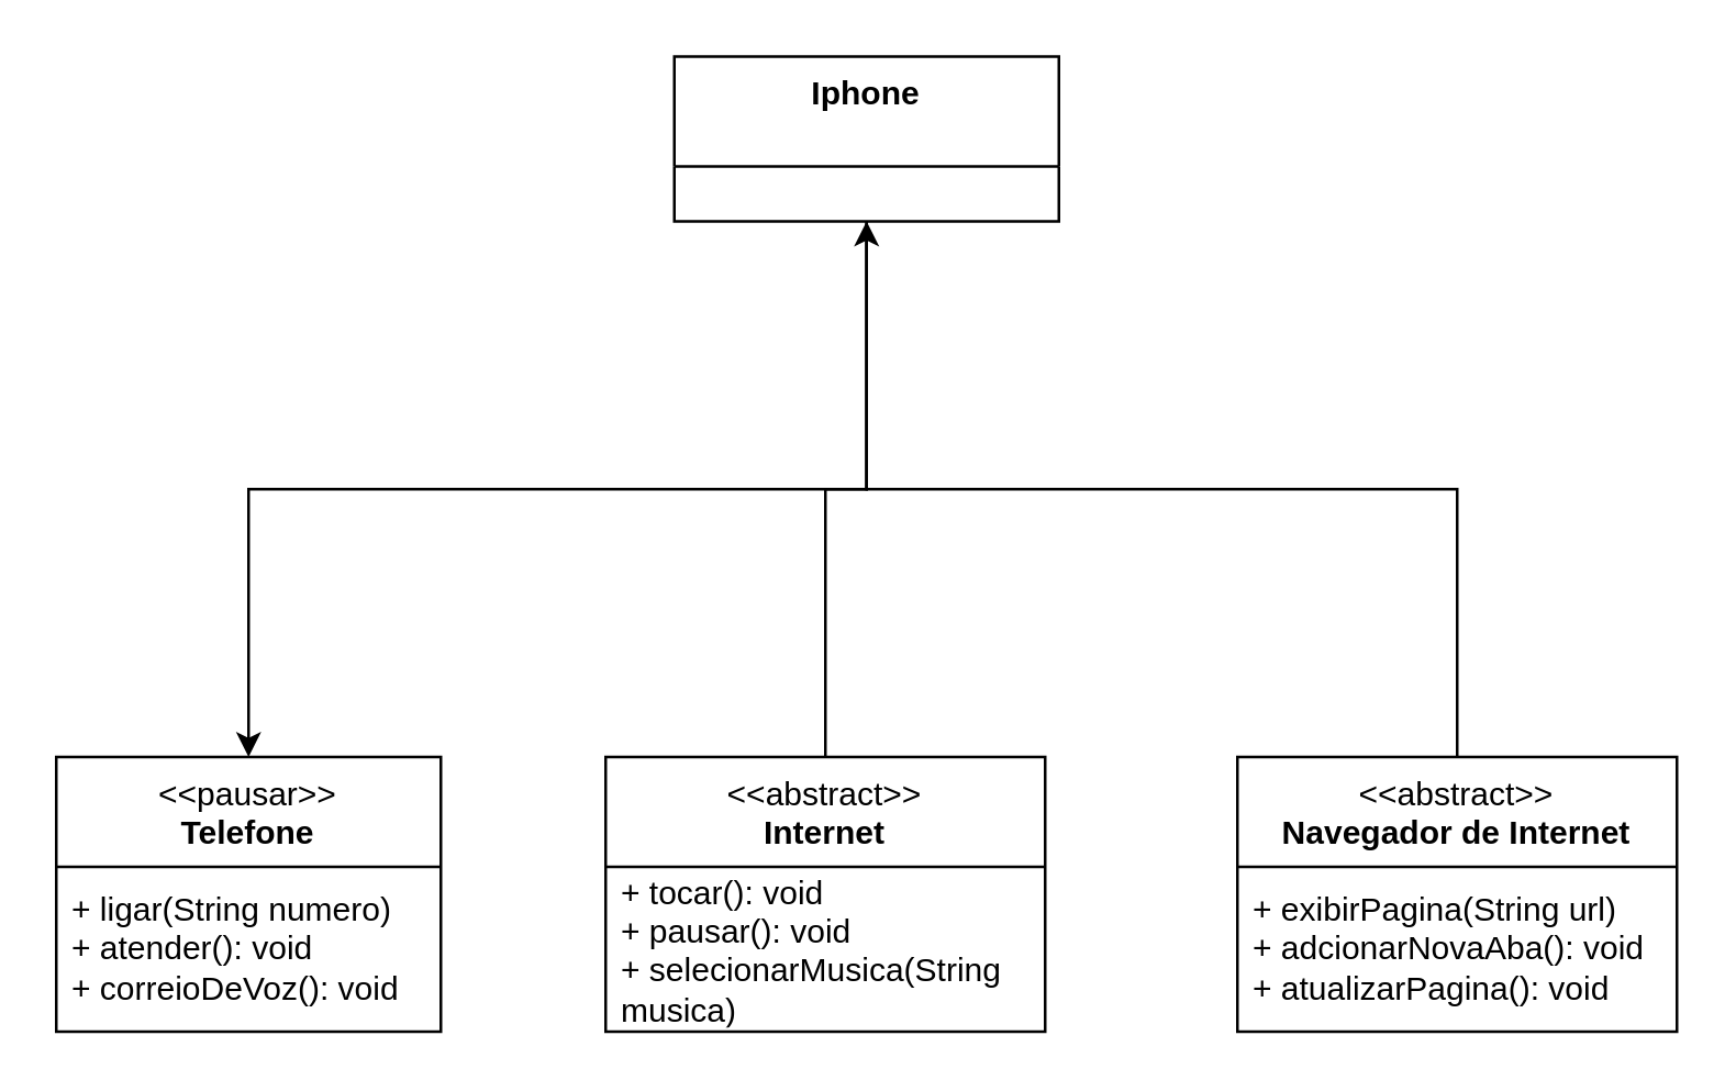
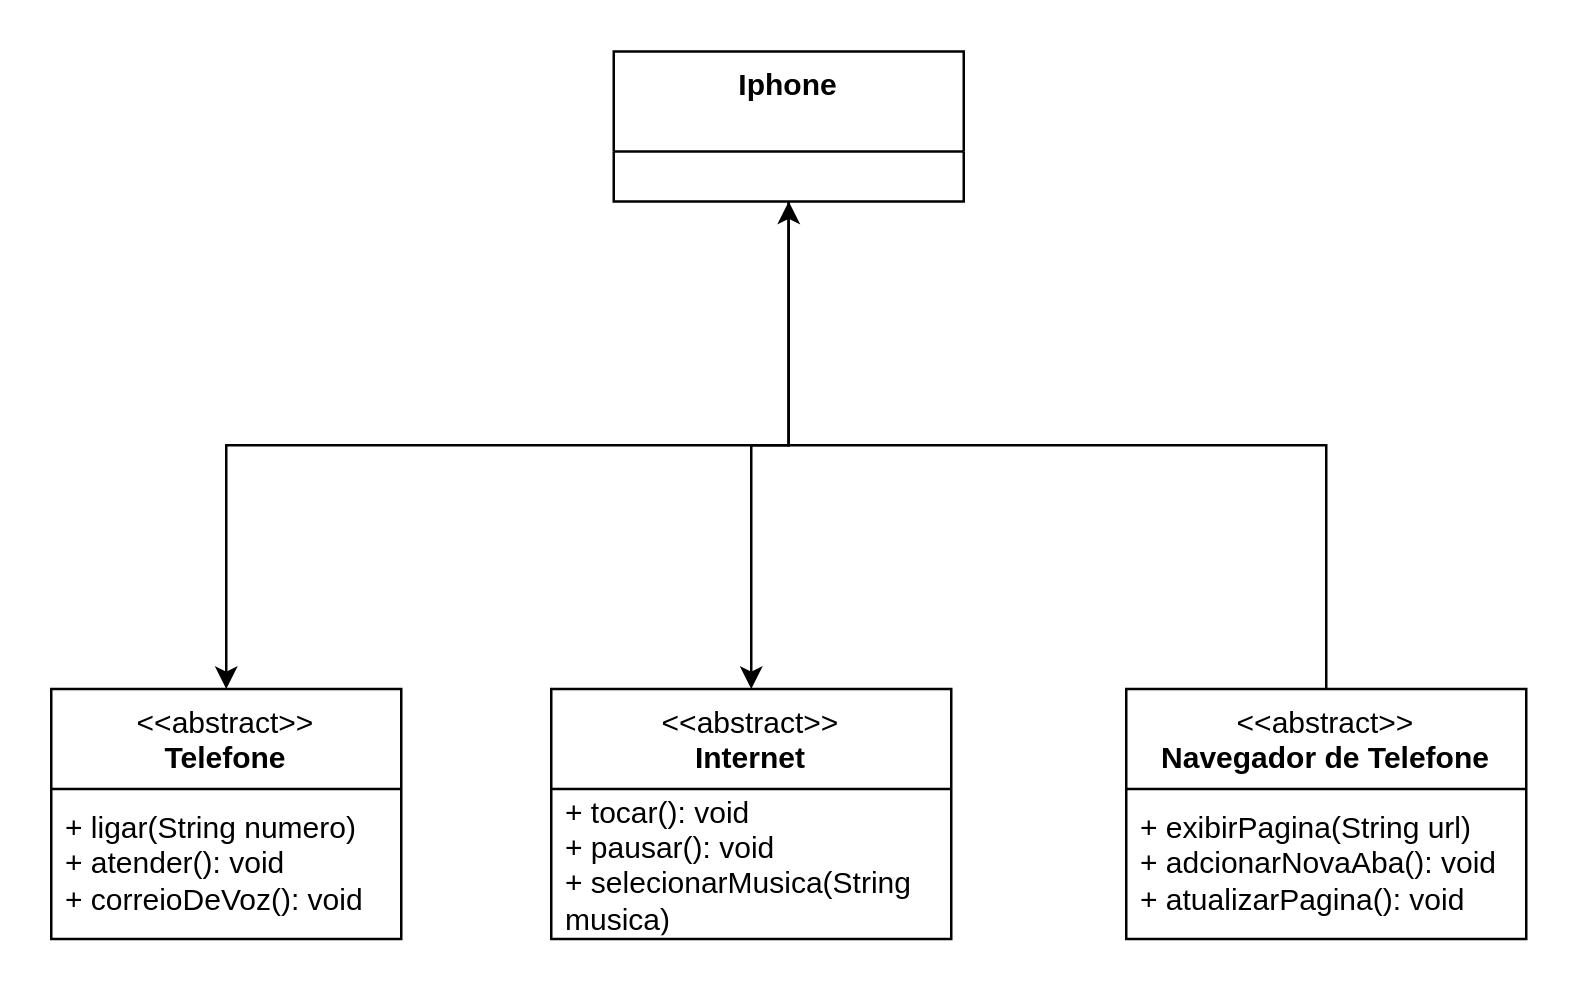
  <mxCell id="0" />
  <mxCell id="1" parent="0" />
- <mxCell id="2" value="&amp;lt;&amp;lt;pausar&amp;gt;&amp;gt;&lt;br&gt;&lt;b&gt;Telefone&lt;/b&gt;" style="swimlane;fontStyle=0;align=center;verticalAlign=top;childLayout=stackLayout;horizontal=1;startSize=40;horizontalStack=0;resizeParent=1;resizeParentMax=0;resizeLast=0;collapsible=0;marginBottom=0;html=1;whiteSpace=wrap;" parent="1" vertex="1"><mxGeometry x="20" y="275" width="140" height="100" as="geometry" /></mxCell>
+ <mxCell id="2" value="&amp;lt;&amp;lt;abstract&amp;gt;&amp;gt;&lt;br&gt;&lt;b&gt;Telefone&lt;/b&gt;" style="swimlane;fontStyle=0;align=center;verticalAlign=top;childLayout=stackLayout;horizontal=1;startSize=40;horizontalStack=0;resizeParent=1;resizeParentMax=0;resizeLast=0;collapsible=0;marginBottom=0;html=1;whiteSpace=wrap;" parent="1" vertex="1"><mxGeometry x="20" y="275" width="140" height="100" as="geometry" /></mxCell>
  <mxCell id="3" value="+ ligar(String numero)&lt;div&gt;+ atender(): void&lt;/div&gt;&lt;div&gt;+ correioDeVoz(): void&lt;/div&gt;" style="text;html=1;strokeColor=none;fillColor=none;align=left;verticalAlign=middle;spacingLeft=4;spacingRight=4;overflow=hidden;rotatable=0;points=[[0,0.5],[1,0.5]];portConstraint=eastwest;whiteSpace=wrap;" parent="2" vertex="1"><mxGeometry y="40" width="140" height="60" as="geometry" /></mxCell>
  <mxCell id="4" value="&amp;lt;&amp;lt;abstract&amp;gt;&amp;gt;&lt;br&gt;&lt;b&gt;Internet&lt;/b&gt;" style="swimlane;fontStyle=0;align=center;verticalAlign=top;childLayout=stackLayout;horizontal=1;startSize=40;horizontalStack=0;resizeParent=1;resizeParentMax=0;resizeLast=0;collapsible=0;marginBottom=0;html=1;whiteSpace=wrap;" parent="1" vertex="1"><mxGeometry x="220" y="275" width="160" height="100" as="geometry" /></mxCell>
  <mxCell id="5" value="+ tocar(): void&lt;div&gt;+ pausar(): void&lt;/div&gt;&lt;div&gt;+ selecionarMusica(String musica)&lt;/div&gt;" style="text;html=1;strokeColor=none;fillColor=none;align=left;verticalAlign=middle;spacingLeft=4;spacingRight=4;overflow=hidden;rotatable=0;points=[[0,0.5],[1,0.5]];portConstraint=eastwest;whiteSpace=wrap;" parent="4" vertex="1"><mxGeometry y="40" width="160" height="60" as="geometry" /></mxCell>
  <mxCell id="6" style="edgeStyle=orthogonalEdgeStyle;rounded=0;orthogonalLoop=1;jettySize=auto;html=1;exitX=0.5;exitY=0;exitDx=0;exitDy=0;entryX=0.5;entryY=1;entryDx=0;entryDy=0;" edge="1" parent="1" source="7" target="11"><mxGeometry relative="1" as="geometry" /></mxCell>
- <mxCell id="7" value="&amp;lt;&amp;lt;abstract&amp;gt;&amp;gt;&lt;br&gt;&lt;b&gt;Navegador de Internet&lt;/b&gt;" style="swimlane;fontStyle=0;align=center;verticalAlign=top;childLayout=stackLayout;horizontal=1;startSize=40;horizontalStack=0;resizeParent=1;resizeParentMax=0;resizeLast=0;collapsible=0;marginBottom=0;html=1;whiteSpace=wrap;" parent="1" vertex="1"><mxGeometry x="450" y="275" width="160" height="100" as="geometry" /></mxCell>
+ <mxCell id="7" value="&amp;lt;&amp;lt;abstract&amp;gt;&amp;gt;&lt;br&gt;&lt;b&gt;Navegador de Telefone&lt;/b&gt;" style="swimlane;fontStyle=0;align=center;verticalAlign=top;childLayout=stackLayout;horizontal=1;startSize=40;horizontalStack=0;resizeParent=1;resizeParentMax=0;resizeLast=0;collapsible=0;marginBottom=0;html=1;whiteSpace=wrap;" parent="1" vertex="1"><mxGeometry x="450" y="275" width="160" height="100" as="geometry" /></mxCell>
  <mxCell id="8" value="+ exibirPagina(String url)&lt;div&gt;+ adcionarNovaAba(): void&lt;/div&gt;&lt;div&gt;+ atualizarPagina(): void&lt;/div&gt;" style="text;html=1;strokeColor=none;fillColor=none;align=left;verticalAlign=middle;spacingLeft=4;spacingRight=4;overflow=hidden;rotatable=0;points=[[0,0.5],[1,0.5]];portConstraint=eastwest;whiteSpace=wrap;" parent="7" vertex="1"><mxGeometry y="40" width="160" height="60" as="geometry" /></mxCell>
  <mxCell id="9" style="edgeStyle=orthogonalEdgeStyle;rounded=0;orthogonalLoop=1;jettySize=auto;html=1;exitX=0.5;exitY=1;exitDx=0;exitDy=0;" edge="1" parent="1" source="11" target="2"><mxGeometry relative="1" as="geometry" /></mxCell>
- <mxCell id="10" style="edgeStyle=orthogonalEdgeStyle;rounded=0;orthogonalLoop=1;jettySize=auto;html=1;entryX=0.5;entryY=0;entryDx=0;entryDy=0;exitX=0.5;exitY=1;exitDx=0;exitDy=0;endArrow=none;" edge="1" parent="1" source="11" target="4"><mxGeometry relative="1" as="geometry"><mxPoint x="560" y="175" as="sourcePoint" /></mxGeometry></mxCell>
+ <mxCell id="10" style="edgeStyle=orthogonalEdgeStyle;rounded=0;orthogonalLoop=1;jettySize=auto;html=1;entryX=0.5;entryY=0;entryDx=0;entryDy=0;exitX=0.5;exitY=1;exitDx=0;exitDy=0;" edge="1" parent="1" source="11" target="4"><mxGeometry relative="1" as="geometry"><mxPoint x="560" y="175" as="sourcePoint" /></mxGeometry></mxCell>
  <mxCell id="11" value="&lt;b&gt;Iphone&lt;/b&gt;" style="swimlane;fontStyle=0;align=center;verticalAlign=top;childLayout=stackLayout;horizontal=1;startSize=40;horizontalStack=0;resizeParent=1;resizeParentMax=0;resizeLast=0;collapsible=0;marginBottom=0;html=1;whiteSpace=wrap;" vertex="1" parent="1"><mxGeometry x="245" y="20" width="140" height="60" as="geometry" /></mxCell>
